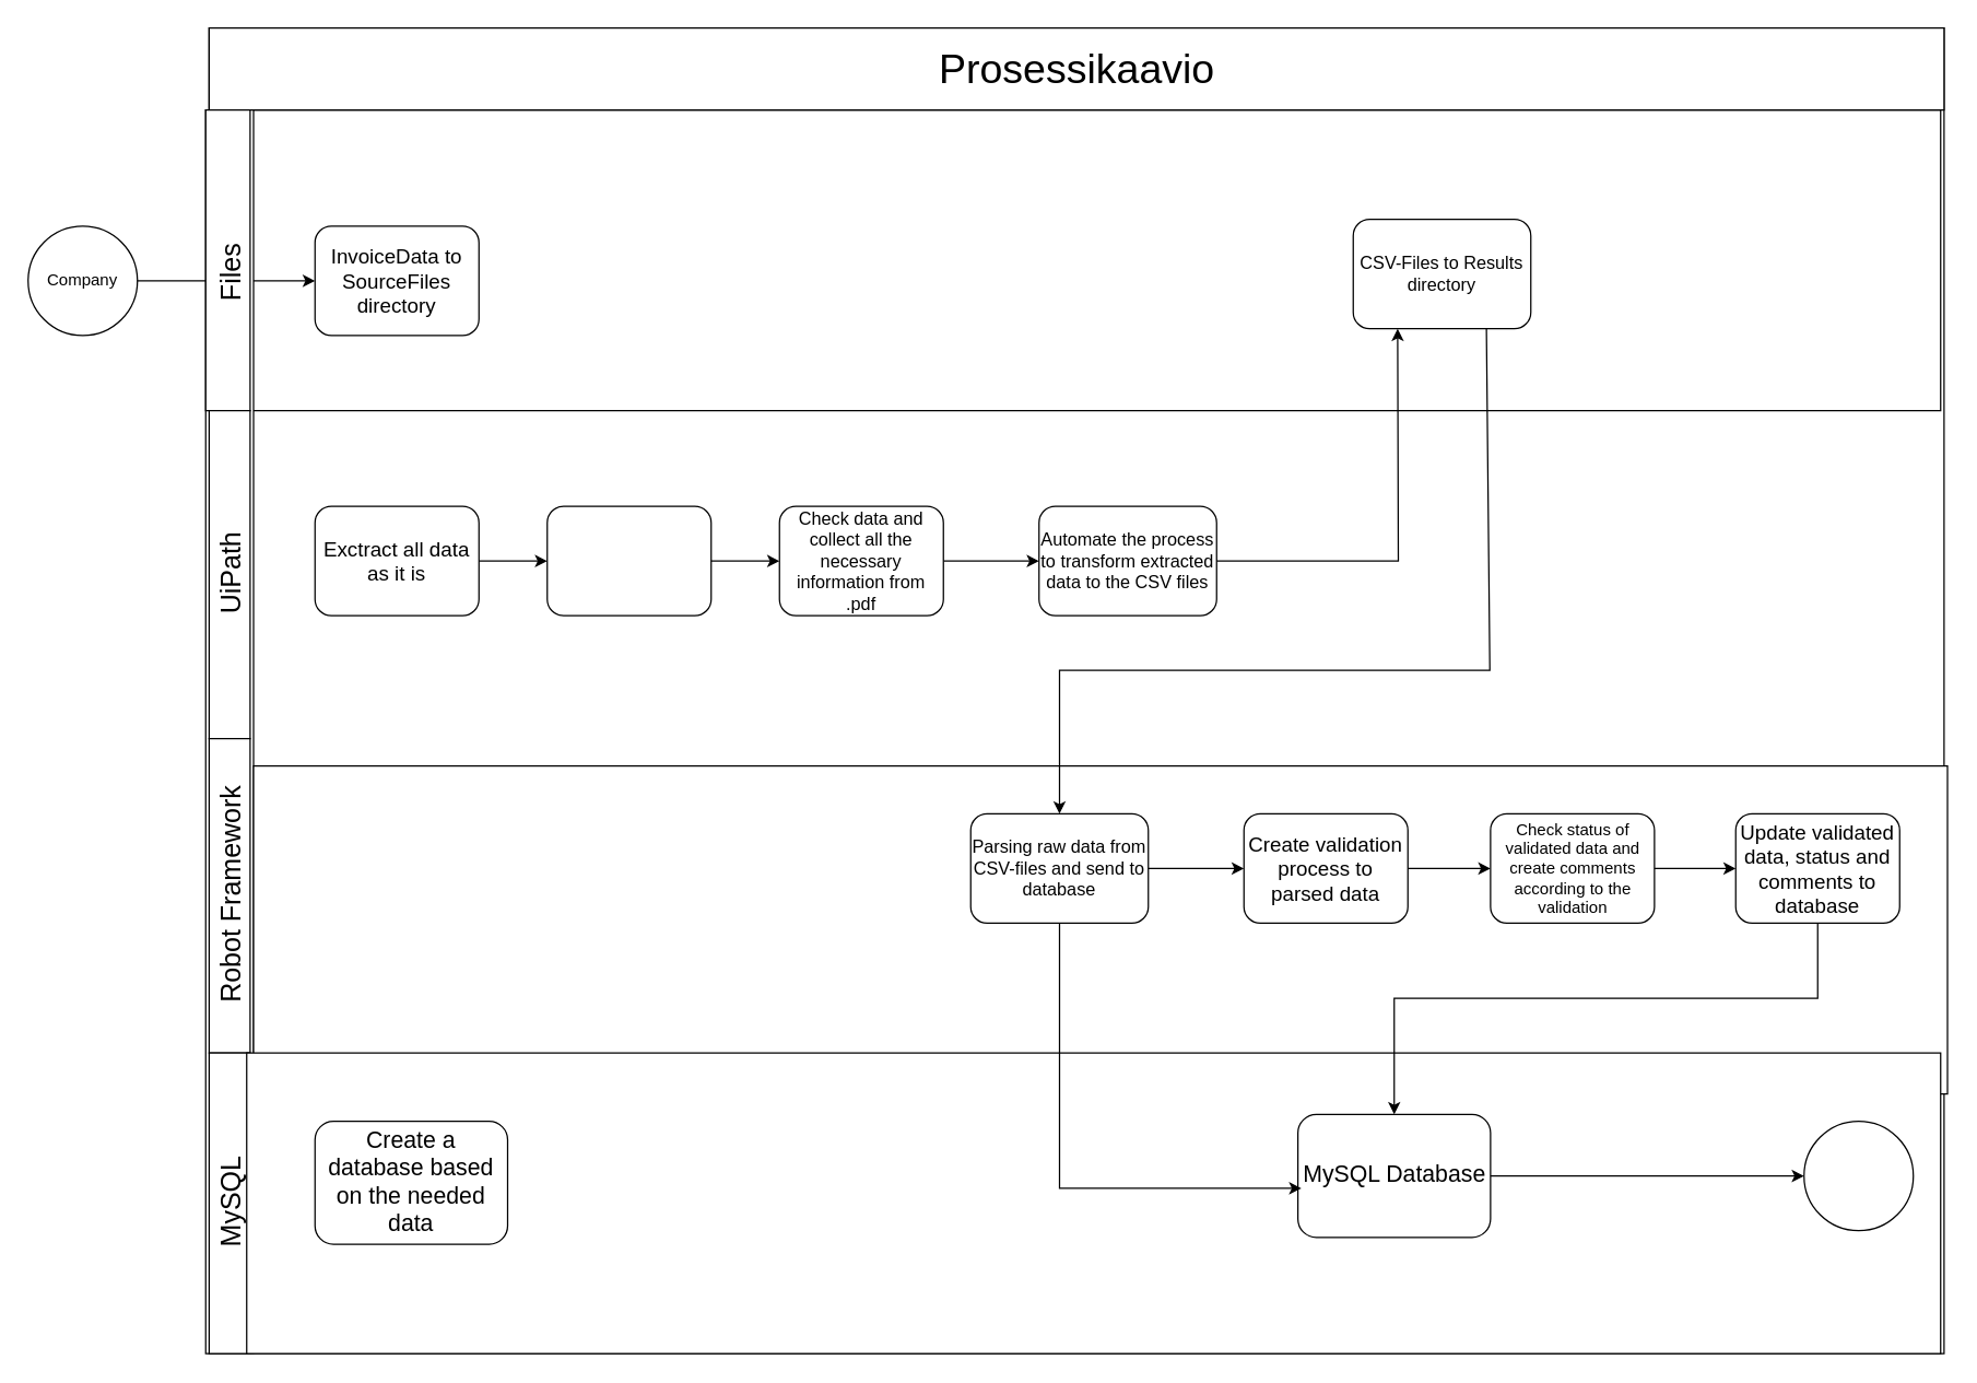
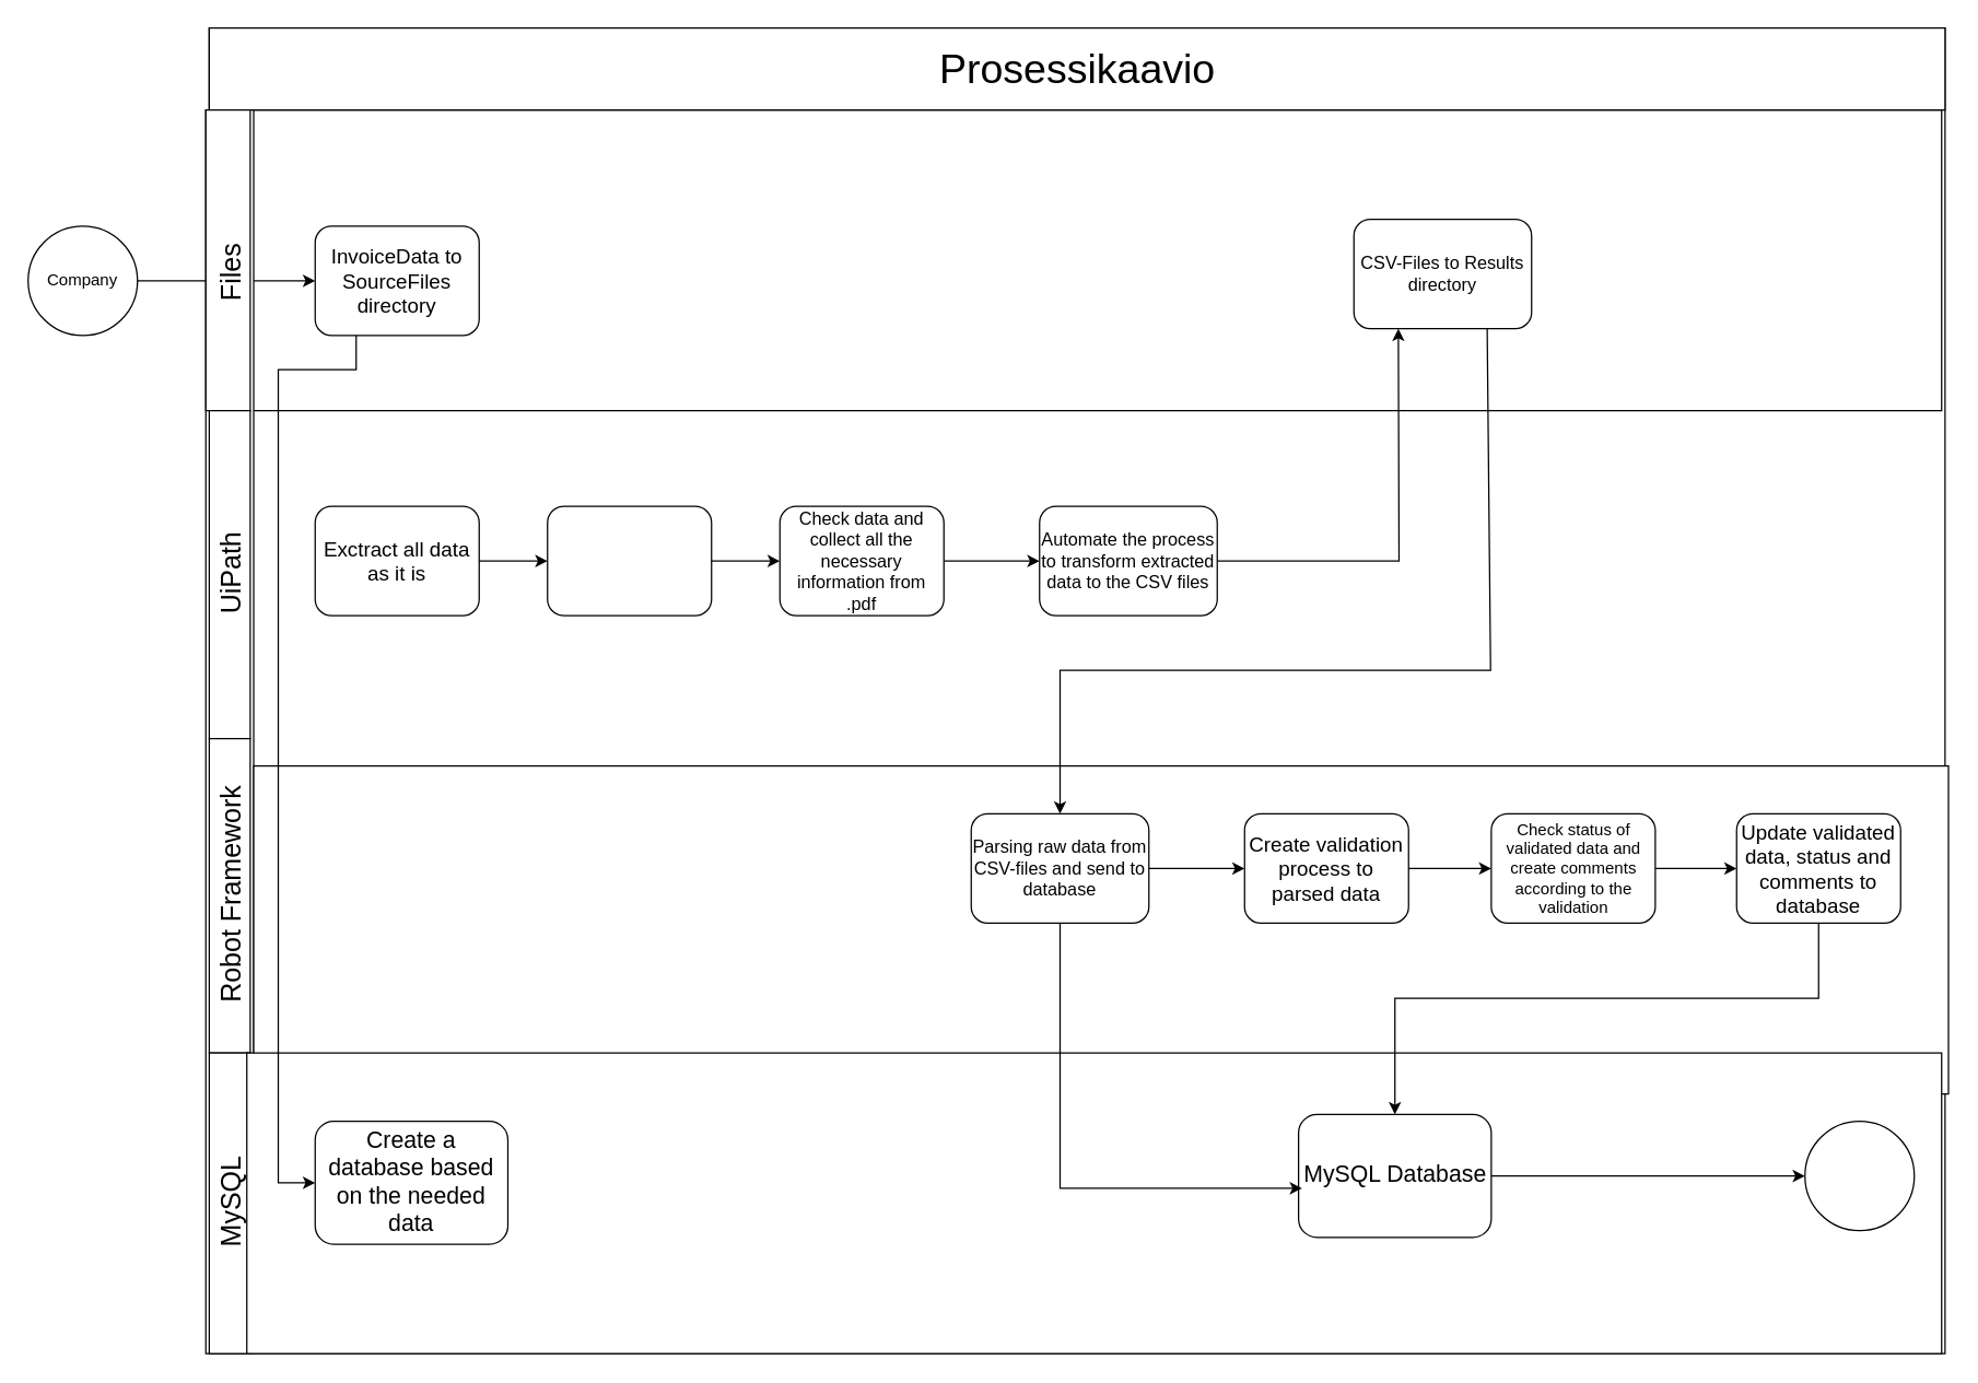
  <mxCell id="0" />
  <mxCell id="1" parent="0" />
  <mxCell id="2" value="" style="rounded=0;whiteSpace=wrap;html=1;" parent="1" vertex="1"><mxGeometry x="152.5" y="20" width="1270" height="970" as="geometry" /></mxCell>
  <mxCell id="3" value="" style="whiteSpace=wrap;html=1;" parent="1" vertex="1"><mxGeometry x="182.5" y="80" width="1237.5" height="220" as="geometry" /></mxCell>
  <mxCell id="4" value="" style="shape=mxgraph.bpmn.shape;html=1;verticalLabelPosition=bottom;labelBackgroundColor=#ffffff;verticalAlign=top;perimeter=ellipsePerimeter;outline=standard;symbol=general;" parent="1" vertex="1"><mxGeometry x="20" y="165" width="80" height="80" as="geometry" /></mxCell>
  <mxCell id="5" value="&lt;span style=&quot;font-size: 15px;&quot;&gt;InvoiceData to SourceFiles directory&lt;/span&gt;" style="shape=ext;rounded=1;html=1;whiteSpace=wrap;" parent="1" vertex="1"><mxGeometry x="230" y="165" width="120" height="80" as="geometry" /></mxCell>
  <mxCell id="6" value="&lt;font style=&quot;font-size: 15px;&quot;&gt;Exctract all data as it is&lt;/font&gt;" style="shape=ext;rounded=1;html=1;whiteSpace=wrap;" parent="1" vertex="1"><mxGeometry x="230" y="370" width="120" height="80" as="geometry" /></mxCell>
  <mxCell id="7" style="edgeStyle=orthogonalEdgeStyle;rounded=0;html=1;jettySize=auto;orthogonalLoop=1;" parent="1" source="4" target="5" edge="1"><mxGeometry relative="1" as="geometry" /></mxCell>
  <mxCell id="8" value="&lt;font style=&quot;font-size: 30px;&quot;&gt;Prosessikaavio&lt;/font&gt;" style="whiteSpace=wrap;html=1;" parent="1" vertex="1"><mxGeometry x="152.5" y="20" width="1270" height="60" as="geometry" /></mxCell>
  <mxCell id="9" value="" style="whiteSpace=wrap;html=1;" parent="1" vertex="1"><mxGeometry x="150" y="80" width="35" height="910" as="geometry" /></mxCell>
  <mxCell id="10" value="" style="whiteSpace=wrap;html=1;direction=south;" parent="1" vertex="1"><mxGeometry x="150" y="80" width="32.5" height="220" as="geometry" /></mxCell>
  <mxCell id="11" value="" style="whiteSpace=wrap;html=1;direction=south;" parent="1" vertex="1"><mxGeometry x="152.5" y="300" width="30" height="240" as="geometry" /></mxCell>
  <mxCell id="12" value="" style="whiteSpace=wrap;html=1;direction=south;" parent="1" vertex="1"><mxGeometry x="152.5" y="540" width="30" height="230" as="geometry" /></mxCell>
  <mxCell id="13" value="" style="whiteSpace=wrap;html=1;direction=south;" parent="1" vertex="1"><mxGeometry x="152.5" y="770" width="30" height="220" as="geometry" /></mxCell>
  <mxCell id="14" value="&lt;font style=&quot;font-size: 20px;&quot;&gt;Files&lt;/font&gt;" style="text;html=1;align=center;verticalAlign=middle;resizable=0;points=[];autosize=1;strokeColor=none;fillColor=none;rotation=270;" parent="1" vertex="1"><mxGeometry x="132.5" y="180" width="70" height="40" as="geometry" /></mxCell>
  <mxCell id="15" value="&lt;font style=&quot;font-size: 20px;&quot;&gt;UiPath&lt;/font&gt;" style="text;html=1;align=center;verticalAlign=middle;resizable=0;points=[];autosize=1;strokeColor=none;fillColor=none;rotation=270;" parent="1" vertex="1"><mxGeometry x="127.5" y="400" width="80" height="40" as="geometry" /></mxCell>
  <mxCell id="16" value="&lt;font style=&quot;font-size: 20px;&quot;&gt;Robot Framework&lt;/font&gt;" style="text;html=1;align=center;verticalAlign=middle;resizable=0;points=[];autosize=1;strokeColor=none;fillColor=none;rotation=270;" parent="1" vertex="1"><mxGeometry x="77.5" y="635" width="180" height="40" as="geometry" /></mxCell>
  <mxCell id="17" value="&lt;font style=&quot;font-size: 20px;&quot;&gt;MySQL&lt;/font&gt;" style="text;html=1;align=center;verticalAlign=middle;resizable=0;points=[];autosize=1;strokeColor=none;fillColor=none;rotation=270;" parent="1" vertex="1"><mxGeometry x="122.5" y="860" width="90" height="40" as="geometry" /></mxCell>
  <mxCell id="18" value="" style="whiteSpace=wrap;html=1;" parent="1" vertex="1"><mxGeometry x="185" y="560" width="1240" height="240" as="geometry" /></mxCell>
  <mxCell id="19" value="" style="edgeStyle=orthogonalEdgeStyle;rounded=0;orthogonalLoop=1;jettySize=auto;html=1;" parent="1" source="20" edge="1"><mxGeometry relative="1" as="geometry"><mxPoint x="760" y="410" as="targetPoint" /></mxGeometry></mxCell>
  <mxCell id="20" value="&lt;font style=&quot;font-size: 13px;&quot;&gt;Check data and collect all the necessary information from .pdf&lt;/font&gt;" style="shape=ext;rounded=1;html=1;whiteSpace=wrap;" parent="1" vertex="1"><mxGeometry x="570" y="370" width="120" height="80" as="geometry" /></mxCell>
  <mxCell id="21" value="" style="whiteSpace=wrap;html=1;" parent="1" vertex="1"><mxGeometry x="180" y="770" width="1240" height="220" as="geometry" /></mxCell>
  <mxCell id="22" value="" style="edgeStyle=orthogonalEdgeStyle;rounded=0;orthogonalLoop=1;jettySize=auto;html=1;" parent="1" source="26" target="23" edge="1"><mxGeometry relative="1" as="geometry" /></mxCell>
  <mxCell id="23" value="" style="ellipse;whiteSpace=wrap;html=1;rounded=1;" parent="1" vertex="1"><mxGeometry x="1320" y="820" width="80" height="80" as="geometry" /></mxCell>
  <mxCell id="24" value="&lt;font style=&quot;font-size: 13px;&quot;&gt;Automate the process to transform extracted data to the CSV files&lt;/font&gt;" style="rounded=1;whiteSpace=wrap;html=1;fillColor=#FFFFFF;" parent="1" vertex="1"><mxGeometry x="760" y="370" width="130" height="80" as="geometry" /></mxCell>
  <mxCell id="25" value="&lt;span style=&quot;font-size: 15px;&quot;&gt;Update validated data, status and comments to database&lt;/span&gt;" style="html=1;whiteSpace=wrap;rounded=1;" parent="1" vertex="1"><mxGeometry x="1270" y="595" width="120" height="80" as="geometry" /></mxCell>
  <mxCell id="26" value="&lt;span style=&quot;font-size: 17px;&quot;&gt;MySQL Database&lt;/span&gt;" style="html=1;whiteSpace=wrap;rounded=1;" parent="1" vertex="1"><mxGeometry x="949.5" y="815" width="141" height="90" as="geometry" /></mxCell>
  <mxCell id="27" value="Company" style="text;html=1;align=center;verticalAlign=middle;whiteSpace=wrap;rounded=0;" vertex="1" parent="1"><mxGeometry x="30" y="190" width="60" height="30" as="geometry" /></mxCell>
  <mxCell id="28" value="&lt;font style=&quot;font-size: 13px;&quot;&gt;CSV-Files to Results directory&lt;/font&gt;" style="rounded=1;whiteSpace=wrap;html=1;fillColor=#FFFFFF;" vertex="1" parent="1"><mxGeometry x="990" y="160" width="130" height="80" as="geometry" /></mxCell>
  <mxCell id="29" value="" style="endArrow=classic;html=1;rounded=0;entryX=0.25;entryY=1;entryDx=0;entryDy=0;" edge="1" parent="1" target="28"><mxGeometry width="50" height="50" relative="1" as="geometry"><mxPoint x="890" y="410" as="sourcePoint" /><mxPoint x="940" y="360" as="targetPoint" /><Array as="points"><mxPoint x="1023" y="410" /></Array></mxGeometry></mxCell>
  <mxCell id="30" value="&lt;span style=&quot;font-size: 15px;&quot;&gt;Create validation process to parsed data&lt;/span&gt;" style="html=1;whiteSpace=wrap;rounded=1;" parent="1" vertex="1"><mxGeometry x="910" y="595" width="120" height="80" as="geometry" /></mxCell>
  <mxCell id="31" value="&lt;font style=&quot;font-size: 13px;&quot;&gt;Parsing raw data from CSV-files and send to database&lt;/font&gt;" style="rounded=1;whiteSpace=wrap;html=1;fillColor=#FFFFFF;" vertex="1" parent="1"><mxGeometry x="710" y="595" width="130" height="80" as="geometry" /></mxCell>
  <mxCell id="32" value="" style="endArrow=classic;html=1;rounded=0;entryX=0.5;entryY=0;entryDx=0;entryDy=0;exitX=0.75;exitY=1;exitDx=0;exitDy=0;" edge="1" parent="1" source="28" target="31"><mxGeometry width="50" height="50" relative="1" as="geometry"><mxPoint x="880" y="510" as="sourcePoint" /><mxPoint x="930" y="460" as="targetPoint" /><Array as="points"><mxPoint x="1090" y="490" /><mxPoint x="775" y="490" /></Array></mxGeometry></mxCell>
  <mxCell id="33" value="" style="endArrow=classic;html=1;rounded=0;entryX=0;entryY=0.5;entryDx=0;entryDy=0;exitX=1;exitY=0.5;exitDx=0;exitDy=0;" edge="1" parent="1" source="31" target="30"><mxGeometry width="50" height="50" relative="1" as="geometry"><mxPoint x="840" y="640" as="sourcePoint" /><mxPoint x="890" y="590" as="targetPoint" /></mxGeometry></mxCell>
  <mxCell id="34" value="" style="endArrow=classic;html=1;rounded=0;exitX=0.5;exitY=1;exitDx=0;exitDy=0;entryX=0.018;entryY=0.6;entryDx=0;entryDy=0;entryPerimeter=0;" edge="1" parent="1" source="31" target="26"><mxGeometry width="50" height="50" relative="1" as="geometry"><mxPoint x="777.38" y="675" as="sourcePoint" /><mxPoint x="772.62" y="919.96" as="targetPoint" /><Array as="points"><mxPoint x="775" y="869" /></Array></mxGeometry></mxCell>
  <mxCell id="35" value="&lt;font style=&quot;font-size: 12px;&quot;&gt;Check status of validated data and create comments according to the validation&lt;/font&gt;" style="html=1;whiteSpace=wrap;rounded=1;" vertex="1" parent="1"><mxGeometry x="1090.5" y="595" width="120" height="80" as="geometry" /></mxCell>
  <mxCell id="36" value="" style="endArrow=classic;html=1;rounded=0;exitX=1;exitY=0.5;exitDx=0;exitDy=0;entryX=0;entryY=0.5;entryDx=0;entryDy=0;" edge="1" parent="1" source="30" target="35"><mxGeometry width="50" height="50" relative="1" as="geometry"><mxPoint x="1070" y="750" as="sourcePoint" /><mxPoint x="1120" y="700" as="targetPoint" /></mxGeometry></mxCell>
  <mxCell id="37" value="" style="endArrow=classic;html=1;rounded=0;exitX=1;exitY=0.5;exitDx=0;exitDy=0;entryX=0;entryY=0.5;entryDx=0;entryDy=0;" edge="1" parent="1" source="35" target="25"><mxGeometry width="50" height="50" relative="1" as="geometry"><mxPoint x="960" y="770" as="sourcePoint" /><mxPoint x="1010" y="720" as="targetPoint" /></mxGeometry></mxCell>
  <mxCell id="38" value="" style="endArrow=classic;html=1;rounded=0;entryX=0.5;entryY=0;entryDx=0;entryDy=0;exitX=0.5;exitY=1;exitDx=0;exitDy=0;" edge="1" parent="1" source="25" target="26"><mxGeometry width="50" height="50" relative="1" as="geometry"><mxPoint x="990" y="780" as="sourcePoint" /><mxPoint x="1040" y="730" as="targetPoint" /><Array as="points"><mxPoint x="1330" y="730" /><mxPoint x="1020" y="730" /></Array></mxGeometry></mxCell>
  <mxCell id="39" value="" style="shape=ext;rounded=1;html=1;whiteSpace=wrap;" vertex="1" parent="1"><mxGeometry x="400" y="370" width="120" height="80" as="geometry" /></mxCell>
  <mxCell id="40" value="" style="endArrow=classic;html=1;rounded=0;entryX=0;entryY=0.5;entryDx=0;entryDy=0;" edge="1" parent="1" target="39"><mxGeometry width="50" height="50" relative="1" as="geometry"><mxPoint x="350" y="410" as="sourcePoint" /><mxPoint x="400" y="360" as="targetPoint" /></mxGeometry></mxCell>
  <mxCell id="41" value="&lt;span style=&quot;font-size: 17px;&quot;&gt;Create a database based on the needed data&lt;/span&gt;" style="html=1;whiteSpace=wrap;rounded=1;" vertex="1" parent="1"><mxGeometry x="230" y="820" width="141" height="90" as="geometry" /></mxCell>
+ <mxCell id="42" value="" style="endArrow=classic;html=1;rounded=0;entryX=0;entryY=0.5;entryDx=0;entryDy=0;exitX=0.25;exitY=1;exitDx=0;exitDy=0;" edge="1" parent="1" source="5" target="41"><mxGeometry width="50" height="50" relative="1" as="geometry"><mxPoint x="202.5" y="360" as="sourcePoint" /><mxPoint x="252.5" y="310" as="targetPoint" /><Array as="points"><mxPoint x="260" y="270" /><mxPoint x="203" y="270" /><mxPoint x="203" y="865" /></Array></mxGeometry></mxCell>
  <mxCell id="43" value="" style="endArrow=classic;html=1;rounded=0;exitX=1;exitY=0.5;exitDx=0;exitDy=0;entryX=0;entryY=0.5;entryDx=0;entryDy=0;" edge="1" parent="1" source="39" target="20"><mxGeometry width="50" height="50" relative="1" as="geometry"><mxPoint x="530" y="380" as="sourcePoint" /><mxPoint x="580" y="330" as="targetPoint" /></mxGeometry></mxCell>
